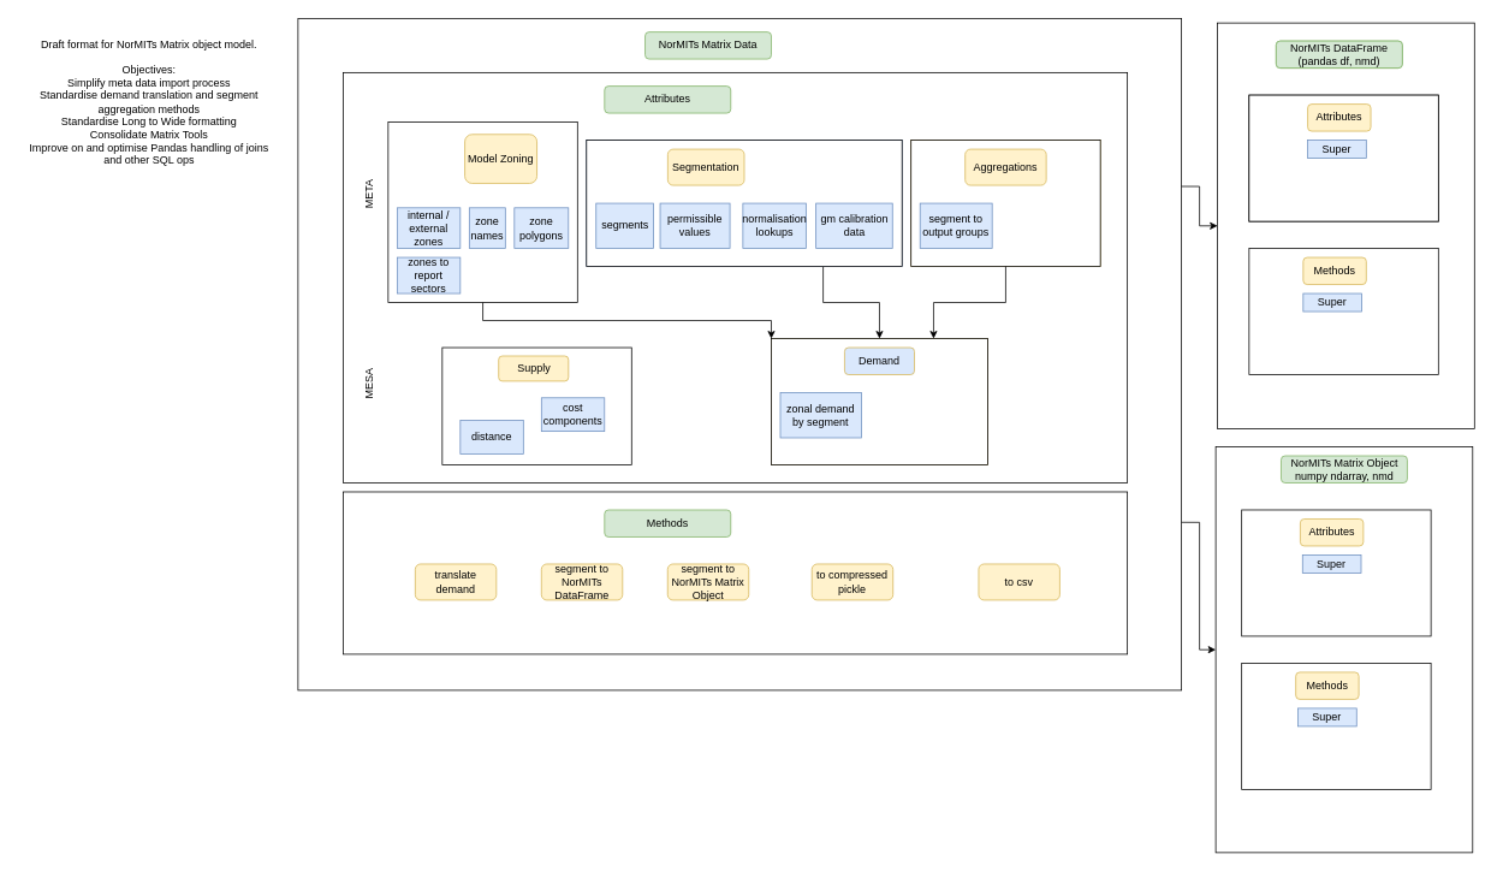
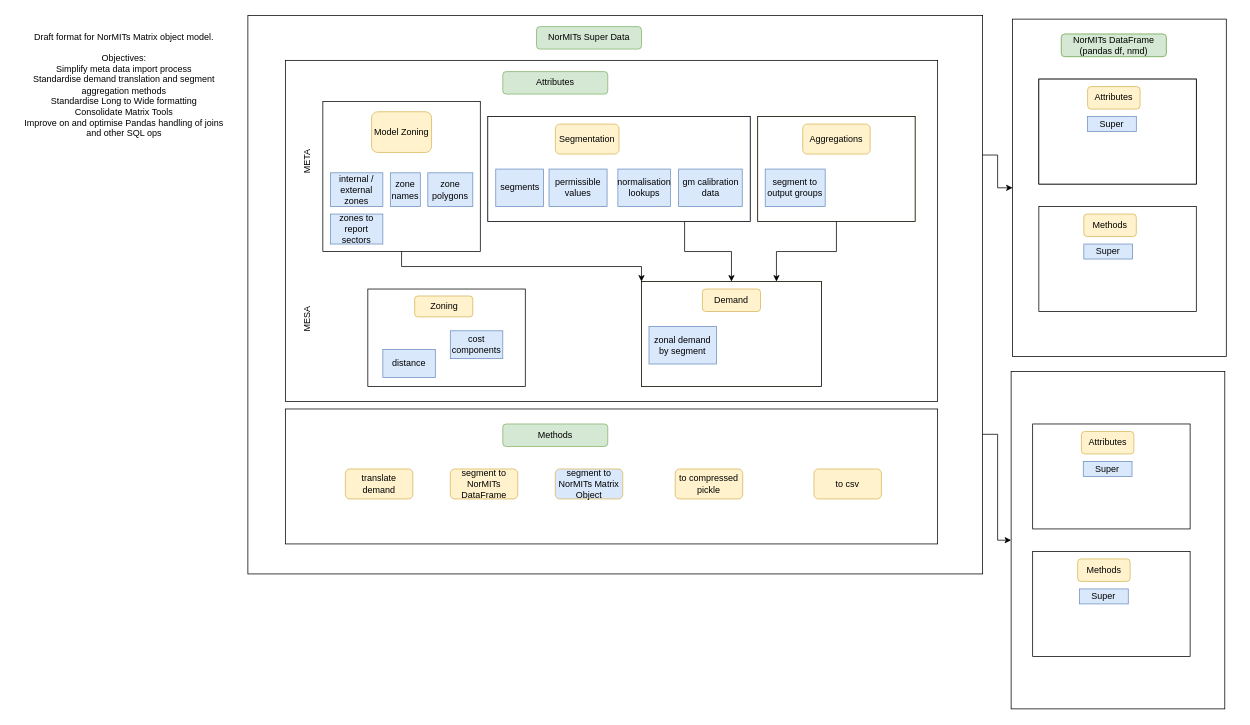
  <mxCell id="0" />
  <mxCell id="1" parent="0" />
  <mxCell id="2" style="edgeStyle=orthogonalEdgeStyle;rounded=0;orthogonalLoop=1;jettySize=auto;html=1;exitX=1;exitY=0.75;exitDx=0;exitDy=0;" edge="1" parent="1" source="4" target="10"><mxGeometry relative="1" as="geometry" /></mxCell>
  <mxCell id="3" style="edgeStyle=orthogonalEdgeStyle;rounded=0;orthogonalLoop=1;jettySize=auto;html=1;exitX=1;exitY=0.25;exitDx=0;exitDy=0;" edge="1" parent="1" source="4" target="66"><mxGeometry relative="1" as="geometry" /></mxCell>
  <mxCell id="4" value="" style="rounded=0;whiteSpace=wrap;html=1;fillColor=none;" vertex="1" parent="1"><mxGeometry x="330" y="20" width="980" height="745" as="geometry" /></mxCell>
  <mxCell id="5" value="" style="rounded=0;whiteSpace=wrap;html=1;" vertex="1" parent="1"><mxGeometry x="380" y="80" width="870" height="455" as="geometry" /></mxCell>
  <mxCell id="6" value="Attributes" style="rounded=1;whiteSpace=wrap;html=1;fillColor=#d5e8d4;strokeColor=#82b366;" vertex="1" parent="1"><mxGeometry x="670" y="95" width="140" height="30" as="geometry" /></mxCell>
  <mxCell id="7" style="edgeStyle=orthogonalEdgeStyle;rounded=0;orthogonalLoop=1;jettySize=auto;html=1;exitX=0.75;exitY=1;exitDx=0;exitDy=0;entryX=0.5;entryY=0;entryDx=0;entryDy=0;" edge="1" parent="1" source="26" target="43"><mxGeometry relative="1" as="geometry" /></mxCell>
  <mxCell id="8" value="" style="group" vertex="1" connectable="0" parent="1"><mxGeometry x="1360" y="495" width="285" height="450" as="geometry" /></mxCell>
  <mxCell id="9" value="" style="group;fillColor=none;" vertex="1" connectable="0" parent="8"><mxGeometry x="-12" width="285" height="450" as="geometry" /></mxCell>
  <mxCell id="10" value="" style="rounded=0;whiteSpace=wrap;html=1;fillColor=none;" vertex="1" parent="9"><mxGeometry width="285" height="450" as="geometry" /></mxCell>
- <mxCell id="11" value="NorMITs Matrix Object&lt;br&gt;numpy ndarray, nmd" style="rounded=1;whiteSpace=wrap;html=1;fillColor=#d5e8d4;strokeColor=#82b366;" vertex="1" parent="9"><mxGeometry x="72.5" y="10" width="140" height="30" as="geometry" /></mxCell>
  <mxCell id="12" value="" style="rounded=0;whiteSpace=wrap;html=1;" vertex="1" parent="9"><mxGeometry x="28.75" y="70" width="210" height="140" as="geometry" /></mxCell>
  <mxCell id="13" value="Attributes" style="rounded=1;whiteSpace=wrap;html=1;fillColor=#fff2cc;strokeColor=#d6b656;" vertex="1" parent="9"><mxGeometry x="93.75" y="80" width="70" height="30" as="geometry" /></mxCell>
  <mxCell id="14" value="" style="rounded=0;whiteSpace=wrap;html=1;" vertex="1" parent="9"><mxGeometry x="28.75" y="240" width="210" height="140" as="geometry" /></mxCell>
  <mxCell id="15" value="Methods" style="rounded=1;whiteSpace=wrap;html=1;fillColor=#fff2cc;strokeColor=#d6b656;" vertex="1" parent="9"><mxGeometry x="88.75" y="250" width="70" height="30" as="geometry" /></mxCell>
  <mxCell id="16" value="Super" style="rounded=0;whiteSpace=wrap;html=1;fillColor=#dae8fc;strokeColor=#6c8ebf;" vertex="1" parent="9"><mxGeometry x="96.25" y="120" width="65" height="20" as="geometry" /></mxCell>
  <mxCell id="17" value="Super" style="rounded=0;whiteSpace=wrap;html=1;fillColor=#dae8fc;strokeColor=#6c8ebf;" vertex="1" parent="9"><mxGeometry x="91.25" y="290" width="65" height="20" as="geometry" /></mxCell>
  <mxCell id="18" value="" style="group" vertex="1" connectable="0" parent="1"><mxGeometry x="430" y="135" width="210" height="200" as="geometry" /></mxCell>
  <mxCell id="19" value="" style="rounded=0;whiteSpace=wrap;html=1;" vertex="1" parent="18"><mxGeometry width="210" height="200" as="geometry" /></mxCell>
- <mxCell id="20" value="Model Zoning" style="rounded=1;whiteSpace=wrap;html=1;fillColor=#fff2cc;strokeColor=#d6b656;" vertex="1" parent="18"><mxGeometry x="85" y="13.571" width="80" height="54.286" as="geometry" /></mxCell>
+ <mxCell id="20" value="Model Zoning" style="rounded=1;whiteSpace=wrap;html=1;fillColor=#fff2cc;strokeColor=#d6b656;" vertex="1" parent="18"><mxGeometry x="65" y="13.571" width="80" height="54.286" as="geometry" /></mxCell>
  <mxCell id="21" value="internal / external zones" style="rounded=0;whiteSpace=wrap;html=1;fillColor=#dae8fc;strokeColor=#6c8ebf;" vertex="1" parent="18"><mxGeometry x="10" y="95" width="70" height="45" as="geometry" /></mxCell>
  <mxCell id="22" value="zone names" style="rounded=0;whiteSpace=wrap;html=1;fillColor=#dae8fc;strokeColor=#6c8ebf;" vertex="1" parent="18"><mxGeometry x="90" y="95" width="40" height="45" as="geometry" /></mxCell>
  <mxCell id="23" value="zone polygons" style="rounded=0;whiteSpace=wrap;html=1;fillColor=#dae8fc;strokeColor=#6c8ebf;" vertex="1" parent="18"><mxGeometry x="140" y="95" width="60" height="45" as="geometry" /></mxCell>
  <mxCell id="24" value="zones to report sectors" style="rounded=0;whiteSpace=wrap;html=1;fillColor=#dae8fc;strokeColor=#6c8ebf;" vertex="1" parent="18"><mxGeometry x="10" y="150" width="70" height="40" as="geometry" /></mxCell>
  <mxCell id="25" value="" style="group;fillColor=#dae8fc;strokeColor=#6c8ebf;" vertex="1" connectable="0" parent="1"><mxGeometry x="650" y="155" width="350" height="140" as="geometry" /></mxCell>
  <mxCell id="26" value="" style="rounded=0;whiteSpace=wrap;html=1;" vertex="1" parent="25"><mxGeometry width="350.0" height="140" as="geometry" /></mxCell>
  <mxCell id="27" value="Segmentation" style="rounded=1;whiteSpace=wrap;html=1;fillColor=#fff2cc;strokeColor=#d6b656;" vertex="1" parent="25"><mxGeometry x="90.152" y="10" width="84.848" height="40" as="geometry" /></mxCell>
  <mxCell id="28" value="normalisation lookups" style="rounded=0;whiteSpace=wrap;html=1;fillColor=#dae8fc;strokeColor=#6c8ebf;" vertex="1" parent="25"><mxGeometry x="173.5" y="70" width="70" height="50" as="geometry" /></mxCell>
  <mxCell id="29" value="segments" style="rounded=0;whiteSpace=wrap;html=1;fillColor=#dae8fc;strokeColor=#6c8ebf;" vertex="1" parent="25"><mxGeometry x="10.606" y="70" width="63.636" height="50" as="geometry" /></mxCell>
  <mxCell id="30" value="permissible values" style="rounded=0;whiteSpace=wrap;html=1;fillColor=#dae8fc;strokeColor=#6c8ebf;" vertex="1" parent="25"><mxGeometry x="81.667" y="70" width="77.424" height="50" as="geometry" /></mxCell>
  <mxCell id="31" value="gm calibration data" style="rounded=0;whiteSpace=wrap;html=1;fillColor=#dae8fc;strokeColor=#6c8ebf;" vertex="1" parent="25"><mxGeometry x="254.542" y="70" width="84.848" height="50" as="geometry" /></mxCell>
  <mxCell id="32" value="" style="group;fillColor=#fff2cc;strokeColor=#d6b656;" vertex="1" connectable="0" parent="1"><mxGeometry x="1010" y="155" width="210" height="140" as="geometry" /></mxCell>
  <mxCell id="33" value="" style="rounded=0;whiteSpace=wrap;html=1;" vertex="1" parent="32"><mxGeometry width="210" height="140" as="geometry" /></mxCell>
  <mxCell id="34" value="Aggregations" style="rounded=1;whiteSpace=wrap;html=1;fillColor=#fff2cc;strokeColor=#d6b656;" vertex="1" parent="32"><mxGeometry x="60" y="10" width="90" height="40" as="geometry" /></mxCell>
  <mxCell id="35" value="segment to output groups" style="rounded=0;whiteSpace=wrap;html=1;fillColor=#dae8fc;strokeColor=#6c8ebf;" vertex="1" parent="32"><mxGeometry x="10" y="70" width="80" height="50" as="geometry" /></mxCell>
  <mxCell id="36" value="" style="group" vertex="1" connectable="0" parent="1"><mxGeometry x="490" y="385" width="210" height="130" as="geometry" /></mxCell>
  <mxCell id="37" value="" style="rounded=0;whiteSpace=wrap;html=1;" vertex="1" parent="36"><mxGeometry width="210" height="130" as="geometry" /></mxCell>
- <mxCell id="38" value="Supply" style="rounded=1;whiteSpace=wrap;html=1;fillColor=#fff2cc;strokeColor=#d6b656;" vertex="1" parent="36"><mxGeometry x="62.5" y="9.286" width="77.5" height="27.857" as="geometry" /></mxCell>
+ <mxCell id="38" value="Zoning" style="rounded=1;whiteSpace=wrap;html=1;fillColor=#fff2cc;strokeColor=#d6b656;" vertex="1" parent="36"><mxGeometry x="62.5" y="9.286" width="77.5" height="27.857" as="geometry" /></mxCell>
  <mxCell id="39" value="distance" style="rounded=0;whiteSpace=wrap;html=1;fillColor=#dae8fc;strokeColor=#6c8ebf;" vertex="1" parent="36"><mxGeometry x="20" y="80.714" width="70" height="37.143" as="geometry" /></mxCell>
  <mxCell id="40" value="cost components" style="rounded=0;whiteSpace=wrap;html=1;fillColor=#dae8fc;strokeColor=#6c8ebf;" vertex="1" parent="36"><mxGeometry x="110" y="55.714" width="70" height="37.143" as="geometry" /></mxCell>
  <mxCell id="41" style="edgeStyle=orthogonalEdgeStyle;rounded=0;orthogonalLoop=1;jettySize=auto;html=1;exitX=0.5;exitY=1;exitDx=0;exitDy=0;entryX=0;entryY=0;entryDx=0;entryDy=0;" edge="1" parent="1" source="19" target="43"><mxGeometry relative="1" as="geometry" /></mxCell>
  <mxCell id="42" value="" style="group;fillColor=#fff2cc;strokeColor=#d6b656;" vertex="1" connectable="0" parent="1"><mxGeometry x="855" y="375" width="240" height="140" as="geometry" /></mxCell>
  <mxCell id="43" value="" style="rounded=0;whiteSpace=wrap;html=1;" vertex="1" parent="42"><mxGeometry width="240" height="140" as="geometry" /></mxCell>
- <mxCell id="44" value="Demand" style="rounded=1;whiteSpace=wrap;html=1;fillColor=#dae8fc;strokeColor=#d6b656;" vertex="1" parent="42"><mxGeometry x="81.25" y="10" width="77.5" height="30" as="geometry" /></mxCell>
+ <mxCell id="44" value="Demand" style="rounded=1;whiteSpace=wrap;html=1;fillColor=#fff2cc;strokeColor=#d6b656;" vertex="1" parent="42"><mxGeometry x="81.25" y="10" width="77.5" height="30" as="geometry" /></mxCell>
  <mxCell id="45" value="zonal demand by segment" style="rounded=0;whiteSpace=wrap;html=1;fillColor=#dae8fc;strokeColor=#6c8ebf;" vertex="1" parent="42"><mxGeometry x="10" y="60" width="90" height="50" as="geometry" /></mxCell>
- <mxCell id="46" value="NorMITs Matrix Data" style="rounded=1;whiteSpace=wrap;html=1;fillColor=#d5e8d4;strokeColor=#82b366;" vertex="1" parent="1"><mxGeometry x="715" y="35" width="140" height="30" as="geometry" /></mxCell>
+ <mxCell id="46" value="NorMITs Super Data" style="rounded=1;whiteSpace=wrap;html=1;fillColor=#d5e8d4;strokeColor=#82b366;" vertex="1" parent="1"><mxGeometry x="715" y="35" width="140" height="30" as="geometry" /></mxCell>
  <mxCell id="47" value="" style="rounded=0;whiteSpace=wrap;html=1;" vertex="1" parent="1"><mxGeometry x="380" y="545" width="870" height="180" as="geometry" /></mxCell>
  <mxCell id="48" value="Methods" style="rounded=1;whiteSpace=wrap;html=1;fillColor=#d5e8d4;strokeColor=#82b366;" vertex="1" parent="1"><mxGeometry x="670" y="565" width="140" height="30" as="geometry" /></mxCell>
  <mxCell id="49" value="translate demand" style="rounded=1;whiteSpace=wrap;html=1;fillColor=#fff2cc;strokeColor=#d6b656;" vertex="1" parent="1"><mxGeometry x="460" y="625" width="90" height="40" as="geometry" /></mxCell>
  <mxCell id="50" value="segment to NorMITs DataFrame" style="rounded=1;whiteSpace=wrap;html=1;fillColor=#fff2cc;strokeColor=#d6b656;" vertex="1" parent="1"><mxGeometry x="600" y="625" width="90" height="40" as="geometry" /></mxCell>
- <mxCell id="51" value="segment to NorMITs Matrix Object" style="rounded=1;whiteSpace=wrap;html=1;fillColor=#fff2cc;strokeColor=#d6b656;" vertex="1" parent="1"><mxGeometry x="740" y="625" width="90" height="40" as="geometry" /></mxCell>
+ <mxCell id="51" value="segment to NorMITs Matrix Object" style="rounded=1;whiteSpace=wrap;html=1;fillColor=#dae8fc;strokeColor=#d6b656;" vertex="1" parent="1"><mxGeometry x="740" y="625" width="90" height="40" as="geometry" /></mxCell>
  <mxCell id="52" value="to compressed pickle" style="rounded=1;whiteSpace=wrap;html=1;fillColor=#fff2cc;strokeColor=#d6b656;" vertex="1" parent="1"><mxGeometry x="900" y="625" width="90" height="40" as="geometry" /></mxCell>
  <mxCell id="53" value="to csv" style="rounded=1;whiteSpace=wrap;html=1;fillColor=#fff2cc;strokeColor=#d6b656;" vertex="1" parent="1"><mxGeometry x="1085" y="625" width="90" height="40" as="geometry" /></mxCell>
  <mxCell id="54" style="edgeStyle=orthogonalEdgeStyle;rounded=0;orthogonalLoop=1;jettySize=auto;html=1;exitX=0.5;exitY=1;exitDx=0;exitDy=0;entryX=0.75;entryY=0;entryDx=0;entryDy=0;" edge="1" parent="1" source="33" target="43"><mxGeometry relative="1" as="geometry" /></mxCell>
  <mxCell id="55" value="META" style="text;html=1;strokeColor=none;fillColor=none;align=center;verticalAlign=middle;whiteSpace=wrap;rounded=0;rotation=-90;" vertex="1" parent="1"><mxGeometry x="390" y="205" width="40" height="20" as="geometry" /></mxCell>
  <mxCell id="56" value="MESA" style="text;html=1;strokeColor=none;fillColor=none;align=center;verticalAlign=middle;whiteSpace=wrap;rounded=0;rotation=-90;" vertex="1" parent="1"><mxGeometry x="390" y="415" width="40" height="20" as="geometry" /></mxCell>
  <mxCell id="57" value="Draft format for NorMITs Matrix object model.&lt;br&gt;&lt;br&gt;Objectives:&lt;br&gt;Simplify meta data import process&lt;br&gt;Standardise demand translation and segment aggregation methods&lt;br&gt;Standardise Long to Wide formatting&lt;br&gt;Consolidate Matrix Tools&lt;br&gt;Improve on and optimise Pandas handling of joins and other SQL ops" style="text;html=1;strokeColor=none;fillColor=none;align=center;verticalAlign=middle;whiteSpace=wrap;rounded=0;" vertex="1" parent="1"><mxGeometry x="20" y="20" width="290" height="185" as="geometry" /></mxCell>
  <mxCell id="58" value="" style="group;fillColor=none;" vertex="1" connectable="0" parent="1"><mxGeometry x="1350" y="25" width="285" height="450" as="geometry" /></mxCell>
  <mxCell id="59" value="NorMITs DataFrame&lt;br&gt;(pandas df, nmd)" style="rounded=1;whiteSpace=wrap;html=1;fillColor=#d5e8d4;strokeColor=#82b366;" vertex="1" parent="58"><mxGeometry x="65" y="20" width="140" height="30" as="geometry" /></mxCell>
  <mxCell id="60" value="" style="rounded=0;whiteSpace=wrap;html=1;" vertex="1" parent="58"><mxGeometry x="35" y="80" width="210" height="140" as="geometry" /></mxCell>
  <mxCell id="61" value="Attributes" style="rounded=1;whiteSpace=wrap;html=1;fillColor=#fff2cc;strokeColor=#d6b656;" vertex="1" parent="58"><mxGeometry x="100" y="90" width="70" height="30" as="geometry" /></mxCell>
  <mxCell id="62" value="Methods" style="rounded=1;whiteSpace=wrap;html=1;fillColor=#fff2cc;strokeColor=#d6b656;" vertex="1" parent="58"><mxGeometry x="95" y="260" width="70" height="30" as="geometry" /></mxCell>
  <mxCell id="63" value="Super" style="rounded=0;whiteSpace=wrap;html=1;fillColor=#dae8fc;strokeColor=#6c8ebf;" vertex="1" parent="58"><mxGeometry x="100" y="130" width="65" height="20" as="geometry" /></mxCell>
  <mxCell id="64" value="Super" style="rounded=0;whiteSpace=wrap;html=1;fillColor=#dae8fc;strokeColor=#6c8ebf;" vertex="1" parent="58"><mxGeometry x="95" y="300" width="65" height="20" as="geometry" /></mxCell>
  <mxCell id="65" value="" style="group;fillColor=none;" vertex="1" connectable="0" parent="58"><mxGeometry width="285" height="450" as="geometry" /></mxCell>
  <mxCell id="66" value="" style="rounded=0;whiteSpace=wrap;html=1;fillColor=none;" vertex="1" parent="65"><mxGeometry width="285" height="450" as="geometry" /></mxCell>
  <mxCell id="67" value="" style="rounded=0;whiteSpace=wrap;html=1;" vertex="1" parent="65"><mxGeometry x="35" y="250" width="210" height="140" as="geometry" /></mxCell>
  <mxCell id="68" value="NorMITs DataFrame&lt;br&gt;(pandas df, nmd)" style="rounded=1;whiteSpace=wrap;html=1;fillColor=#d5e8d4;strokeColor=#82b366;" vertex="1" parent="65"><mxGeometry x="65" y="20" width="140" height="30" as="geometry" /></mxCell>
  <mxCell id="69" value="" style="rounded=0;whiteSpace=wrap;html=1;" vertex="1" parent="65"><mxGeometry x="35" y="80" width="210" height="140" as="geometry" /></mxCell>
  <mxCell id="70" value="Attributes" style="rounded=1;whiteSpace=wrap;html=1;fillColor=#fff2cc;strokeColor=#d6b656;" vertex="1" parent="65"><mxGeometry x="100" y="90" width="70" height="30" as="geometry" /></mxCell>
  <mxCell id="71" value="Super" style="rounded=0;whiteSpace=wrap;html=1;fillColor=#dae8fc;strokeColor=#6c8ebf;" vertex="1" parent="65"><mxGeometry x="100" y="130" width="65" height="20" as="geometry" /></mxCell>
  <mxCell id="72" value="Methods" style="rounded=1;whiteSpace=wrap;html=1;fillColor=#fff2cc;strokeColor=#d6b656;" vertex="1" parent="65"><mxGeometry x="95" y="260" width="70" height="30" as="geometry" /></mxCell>
  <mxCell id="73" value="Super" style="rounded=0;whiteSpace=wrap;html=1;fillColor=#dae8fc;strokeColor=#6c8ebf;" vertex="1" parent="65"><mxGeometry x="95" y="300" width="65" height="20" as="geometry" /></mxCell>
